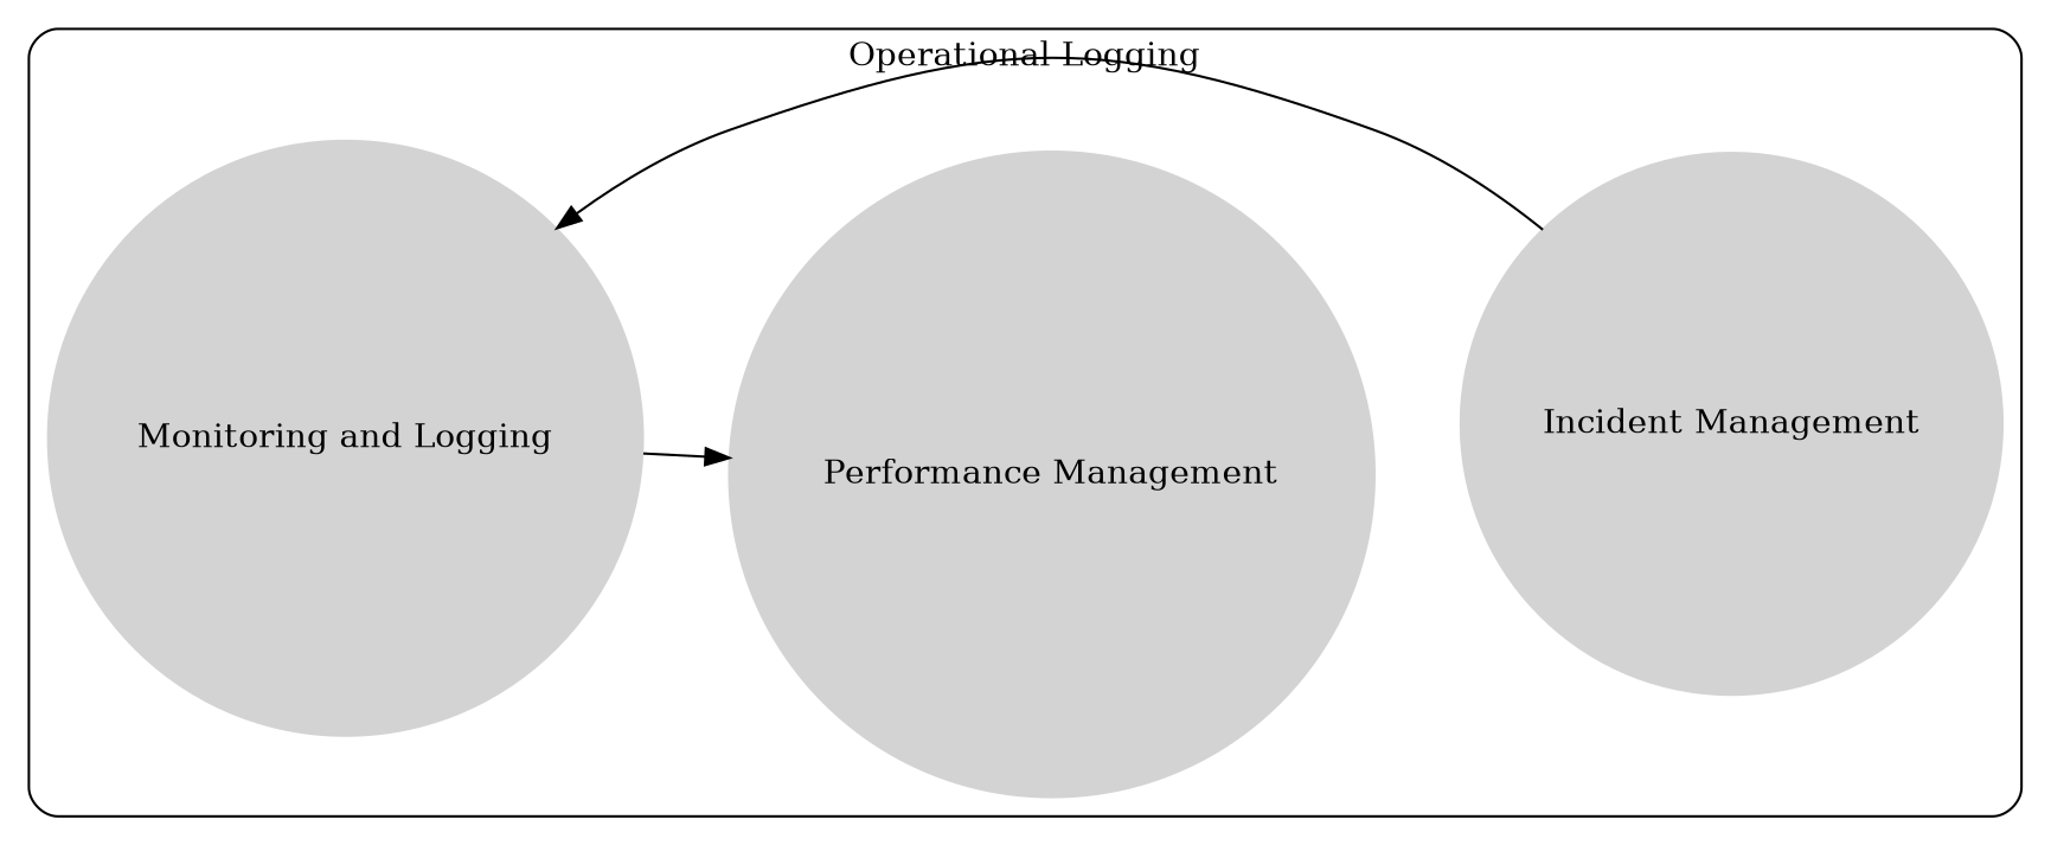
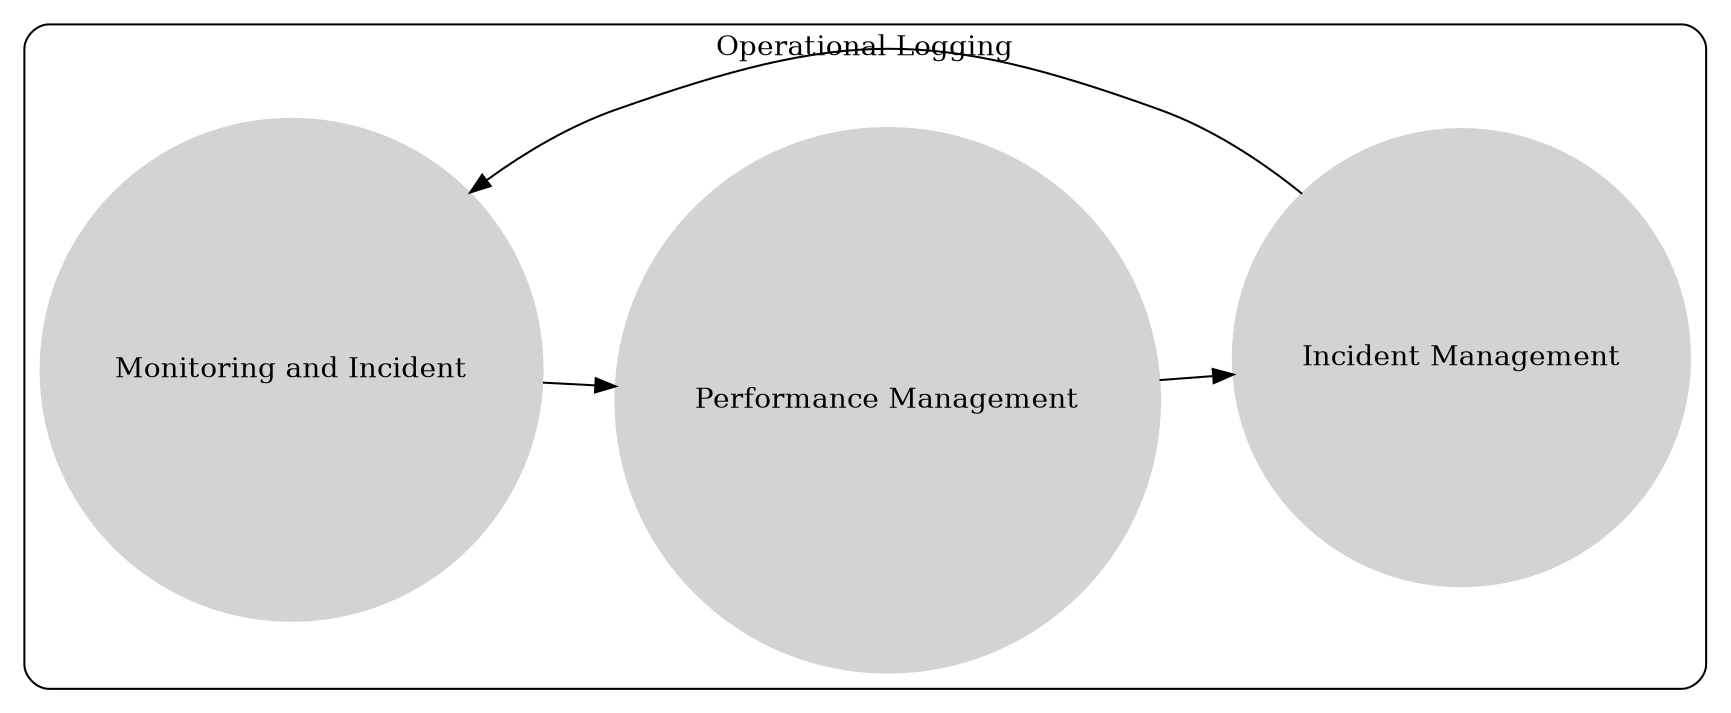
  digraph {
    rankdir=LR
    node [color=lightgrey shape=circle style=filled]
-   n1 [label="Monitoring and Logging"]
+   n1 [label="Monitoring and Incident"]
    n2 [label="Performance Management"]
    n3 [label="Incident Management"]
    subgraph cluster_1 {
      label="Operational Logging"
      style=rounded
      n1
      n2
      n3
    }
    n1 -> n2
+   n2 -> n3
    n3 -> n1
  }
